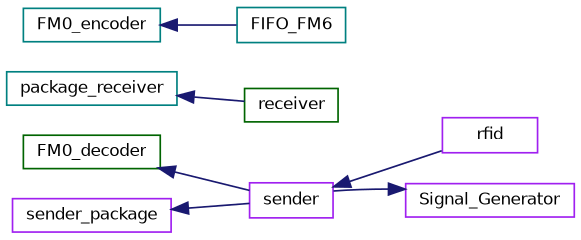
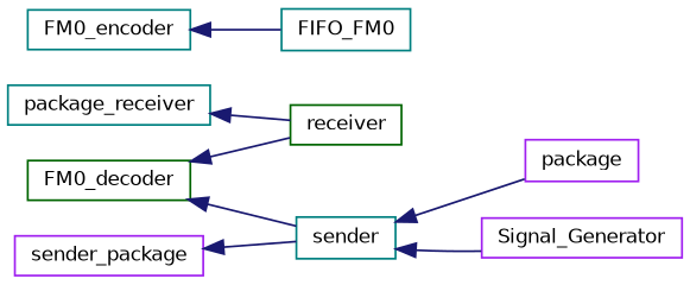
  digraph {
    rankdir=LR
    node [color=teal fillcolor=white fontname=Helvetica fontsize=10 shape=record style=filled]
    edge [color=midnightblue dir=back fontname=Helvetica fontsize=10 labelfontname=Helvetica labelfontsize=10 style=solid]
    n1 [color=darkgreen height=0.2 label=FM0_decoder width=0.4]
    n2 [color=darkgreen height=0.2 label=receiver width=0.4]
-   n3 [color=purple height=0.2 label=sender width=0.4]
-   n4 [color=purple height=0.2 label=rfid width=0.4]
+   n3 [height=0.2 label=sender width=0.4]
+   n4 [color=purple height=0.2 label=package width=0.4]
    n5 [height=0.2 label=FM0_encoder width=0.4]
-   n6 [height=0.2 label=FIFO_FM6 width=0.4]
+   n6 [height=0.2 label=FIFO_FM0 width=0.4]
    n7 [height=0.2 label=package_receiver width=0.4]
    n8 [color=purple height=0.2 label=sender_package width=0.4]
    n9 [color=purple height=0.2 label=Signal_Generator width=0.4]
+   n1 -> n2
    n1 -> n3
    n3 -> n4
    n5 -> n6
    n7 -> n2
    n8 -> n3
-   n9 -> n3
+   n3 -> n9
  }
